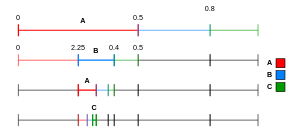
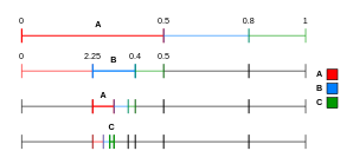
  <mxCell id="0" />
  <mxCell id="1" parent="0" />
  <mxCell id="2" value="" style="shape=crossbar;whiteSpace=wrap;html=1;rounded=1;fontSize=12;" parent="1" vertex="1"><mxGeometry x="230" y="140" width="120" height="20" as="geometry" /></mxCell>
  <mxCell id="3" value="" style="shape=crossbar;whiteSpace=wrap;html=1;rounded=1;fontSize=12;" parent="1" vertex="1"><mxGeometry x="350" y="140" width="80" height="20" as="geometry" /></mxCell>
  <mxCell id="4" value="" style="shape=crossbar;whiteSpace=wrap;html=1;rounded=1;fontSize=12;" parent="1" vertex="1"><mxGeometry x="30" y="140" width="100" height="20" as="geometry" /></mxCell>
  <mxCell id="5" value="" style="shape=crossbar;whiteSpace=wrap;html=1;rounded=1;fontSize=12;" parent="1" vertex="1"><mxGeometry x="190" y="140" width="40" height="20" as="geometry" /></mxCell>
  <mxCell id="6" value="" style="shape=crossbar;whiteSpace=wrap;html=1;rounded=1;strokeColor=#FF0000;strokeWidth=2;fontSize=12;" parent="1" vertex="1"><mxGeometry x="130" y="140" width="30" height="20" as="geometry" /></mxCell>
  <mxCell id="7" value="" style="shape=crossbar;whiteSpace=wrap;html=1;rounded=1;strokeColor=#007FFF;fontSize=12;" parent="1" vertex="1"><mxGeometry x="160" y="140" width="20" height="20" as="geometry" /></mxCell>
  <mxCell id="8" value="" style="shape=crossbar;whiteSpace=wrap;html=1;rounded=1;strokeColor=#009900;fontSize=12;" parent="1" vertex="1"><mxGeometry x="180" y="140" width="10" height="20" as="geometry" /></mxCell>
  <mxCell id="9" value="" style="shape=crossbar;whiteSpace=wrap;html=1;rounded=1;strokeColor=#ff0000;strokeWidth=2;fontSize=12;" parent="1" vertex="1"><mxGeometry x="30" y="40" width="200" height="20" as="geometry" /></mxCell>
  <mxCell id="10" value="" style="shape=crossbar;whiteSpace=wrap;html=1;rounded=1;strokeColor=#007FFF;fontSize=12;" parent="1" vertex="1"><mxGeometry x="230" y="40" width="120" height="20" as="geometry" /></mxCell>
  <mxCell id="11" value="" style="shape=crossbar;whiteSpace=wrap;html=1;rounded=1;strokeColor=#009900;fontSize=12;" parent="1" vertex="1"><mxGeometry x="350" y="40" width="80" height="20" as="geometry" /></mxCell>
  <mxCell id="12" value="" style="shape=crossbar;whiteSpace=wrap;html=1;rounded=1;strokeColor=#FF0000;fontSize=12;" parent="1" vertex="1"><mxGeometry x="30" y="90" width="100" height="20" as="geometry" /></mxCell>
  <mxCell id="13" value="" style="shape=crossbar;whiteSpace=wrap;html=1;rounded=1;strokeColor=#000000;fontSize=12;" parent="1" vertex="1"><mxGeometry x="230" y="90" width="120" height="20" as="geometry" /></mxCell>
  <mxCell id="14" value="" style="shape=crossbar;whiteSpace=wrap;html=1;rounded=1;strokeColor=#000000;fontSize=12;" parent="1" vertex="1"><mxGeometry x="350" y="90" width="80" height="20" as="geometry" /></mxCell>
  <mxCell id="15" value="" style="shape=crossbar;whiteSpace=wrap;html=1;rounded=1;strokeColor=#007FFF;strokeWidth=2;fontSize=12;" parent="1" vertex="1"><mxGeometry x="130" y="90" width="60" height="20" as="geometry" /></mxCell>
  <mxCell id="16" value="" style="shape=crossbar;whiteSpace=wrap;html=1;rounded=1;strokeColor=#009900;fontSize=12;" parent="1" vertex="1"><mxGeometry x="190" y="90" width="40" height="20" as="geometry" /></mxCell>
  <mxCell id="17" value="" style="shape=crossbar;whiteSpace=wrap;html=1;rounded=1;fontSize=12;" parent="1" vertex="1"><mxGeometry x="230" y="190" width="120" height="20" as="geometry" /></mxCell>
  <mxCell id="18" value="" style="shape=crossbar;whiteSpace=wrap;html=1;rounded=1;fontSize=12;" parent="1" vertex="1"><mxGeometry x="350" y="190" width="80" height="20" as="geometry" /></mxCell>
  <mxCell id="19" value="" style="shape=crossbar;whiteSpace=wrap;html=1;rounded=1;fontSize=12;" parent="1" vertex="1"><mxGeometry x="30" y="190" width="100" height="20" as="geometry" /></mxCell>
  <mxCell id="20" value="" style="shape=crossbar;whiteSpace=wrap;html=1;rounded=1;fontSize=12;" parent="1" vertex="1"><mxGeometry x="190" y="190" width="40" height="20" as="geometry" /></mxCell>
  <mxCell id="21" value="" style="shape=crossbar;whiteSpace=wrap;html=1;rounded=1;strokeColor=#FF0000;fontSize=12;" parent="1" vertex="1"><mxGeometry x="130" y="190" width="15" height="20" as="geometry" /></mxCell>
  <mxCell id="22" value="" style="shape=crossbar;whiteSpace=wrap;html=1;rounded=1;fontSize=12;" parent="1" vertex="1"><mxGeometry x="160" y="190" width="20" height="20" as="geometry" /></mxCell>
  <mxCell id="23" value="" style="shape=crossbar;whiteSpace=wrap;html=1;rounded=1;fontSize=12;" parent="1" vertex="1"><mxGeometry x="180" y="190" width="10" height="20" as="geometry" /></mxCell>
  <mxCell id="24" value="" style="shape=crossbar;whiteSpace=wrap;html=1;rounded=1;strokeColor=#007FFF;fontSize=12;" parent="1" vertex="1"><mxGeometry x="145" y="190" width="9" height="20" as="geometry" /></mxCell>
  <mxCell id="25" value="" style="shape=crossbar;whiteSpace=wrap;html=1;rounded=1;strokeColor=#009900;strokeWidth=2;fontSize=12;" parent="1" vertex="1"><mxGeometry x="154" y="190" width="6" height="20" as="geometry" /></mxCell>
  <mxCell id="26" value="&lt;b style=&quot;font-size: 12px;&quot;&gt;A&lt;/b&gt;" style="text;html=1;strokeColor=none;fillColor=none;align=center;verticalAlign=middle;whiteSpace=wrap;rounded=0;fontSize=12;" parent="1" vertex="1"><mxGeometry x="107.5" y="20" width="60" height="30" as="geometry" /></mxCell>
  <mxCell id="27" value="&lt;b style=&quot;font-size: 12px;&quot;&gt;B&lt;/b&gt;" style="text;html=1;strokeColor=none;fillColor=none;align=center;verticalAlign=middle;whiteSpace=wrap;rounded=0;fontSize=12;" parent="1" vertex="1"><mxGeometry x="130" y="70" width="60" height="30" as="geometry" /></mxCell>
  <mxCell id="28" value="&lt;b style=&quot;font-size: 12px;&quot;&gt;A&lt;/b&gt;" style="text;html=1;strokeColor=none;fillColor=none;align=center;verticalAlign=middle;whiteSpace=wrap;rounded=0;fontSize=12;" parent="1" vertex="1"><mxGeometry x="115" y="120" width="60" height="30" as="geometry" /></mxCell>
  <mxCell id="29" value="&lt;b style=&quot;font-size: 12px;&quot;&gt;C&lt;/b&gt;" style="text;html=1;strokeColor=none;fillColor=none;align=center;verticalAlign=middle;whiteSpace=wrap;rounded=0;fontSize=12;" parent="1" vertex="1"><mxGeometry x="127" y="160" width="60" height="40" as="geometry" /></mxCell>
  <mxCell id="30" value="0" style="text;html=1;strokeColor=none;fillColor=none;align=center;verticalAlign=middle;whiteSpace=wrap;rounded=0;fontSize=12;" parent="1" vertex="1"><mxGeometry x="20" y="20" width="20" height="20" as="geometry" /></mxCell>
  <mxCell id="31" value="&lt;div style=&quot;font-size: 12px;&quot;&gt;0.5&lt;/div&gt;" style="text;html=1;strokeColor=none;fillColor=none;align=center;verticalAlign=middle;whiteSpace=wrap;rounded=0;fontSize=12;" parent="1" vertex="1"><mxGeometry x="220" y="20" width="20" height="20" as="geometry" /></mxCell>
- <mxCell id="32" value="&lt;div style=&quot;font-size: 12px;&quot;&gt;0.8&lt;/div&gt;" style="text;html=1;strokeColor=none;fillColor=none;align=center;verticalAlign=middle;whiteSpace=wrap;rounded=0;fontSize=12;" parent="1" vertex="1"><mxGeometry x="340" y="5" width="20" height="20" as="geometry" /></mxCell>
+ <mxCell id="32" value="&lt;div style=&quot;font-size: 12px;&quot;&gt;0.8&lt;/div&gt;" style="text;html=1;strokeColor=none;fillColor=none;align=center;verticalAlign=middle;whiteSpace=wrap;rounded=0;fontSize=12;" parent="1" vertex="1"><mxGeometry x="340" y="20" width="20" height="20" as="geometry" /></mxCell>
+ <mxCell id="33" value="1" style="text;html=1;strokeColor=none;fillColor=none;align=center;verticalAlign=middle;whiteSpace=wrap;rounded=0;fontSize=12;" parent="1" vertex="1"><mxGeometry x="420" y="20" width="20" height="20" as="geometry" /></mxCell>
  <mxCell id="34" value="0" style="text;html=1;strokeColor=none;fillColor=none;align=center;verticalAlign=middle;whiteSpace=wrap;rounded=0;fontSize=12;" parent="1" vertex="1"><mxGeometry x="20" y="70" width="20" height="20" as="geometry" /></mxCell>
  <mxCell id="35" value="&lt;div style=&quot;font-size: 12px;&quot;&gt;0.5&lt;/div&gt;" style="text;html=1;strokeColor=none;fillColor=none;align=center;verticalAlign=middle;whiteSpace=wrap;rounded=0;fontSize=12;" parent="1" vertex="1"><mxGeometry x="220" y="70" width="20" height="20" as="geometry" /></mxCell>
  <mxCell id="36" value="&lt;div style=&quot;font-size: 12px;&quot;&gt;2.25&lt;/div&gt;" style="text;html=1;strokeColor=none;fillColor=none;align=center;verticalAlign=middle;whiteSpace=wrap;rounded=0;fontSize=12;" parent="1" vertex="1"><mxGeometry x="120" y="70" width="20" height="20" as="geometry" /></mxCell>
  <mxCell id="37" value="0.4" style="text;html=1;strokeColor=none;fillColor=none;align=center;verticalAlign=middle;whiteSpace=wrap;rounded=0;fontSize=12;" parent="1" vertex="1"><mxGeometry x="180" y="70" width="20" height="20" as="geometry" /></mxCell>
  <mxCell id="38" value="&lt;b style=&quot;font-size: 12px;&quot;&gt;A&lt;/b&gt;" style="text;html=1;strokeColor=none;fillColor=none;align=center;verticalAlign=middle;whiteSpace=wrap;rounded=0;fontSize=12;" parent="1" vertex="1"><mxGeometry x="440" y="90" width="20" height="30" as="geometry" /></mxCell>
  <mxCell id="39" value="&lt;b style=&quot;font-size: 12px;&quot;&gt;B&lt;/b&gt;" style="text;html=1;strokeColor=none;fillColor=none;align=center;verticalAlign=middle;whiteSpace=wrap;rounded=0;fontSize=12;" parent="1" vertex="1"><mxGeometry x="440" y="110" width="20" height="30" as="geometry" /></mxCell>
  <mxCell id="40" value="&lt;b style=&quot;font-size: 12px;&quot;&gt;C&lt;/b&gt;" style="text;html=1;strokeColor=none;fillColor=none;align=center;verticalAlign=middle;whiteSpace=wrap;rounded=0;fontSize=12;" parent="1" vertex="1"><mxGeometry x="440" y="130" width="20" height="30" as="geometry" /></mxCell>
  <mxCell id="41" value="" style="rounded=0;whiteSpace=wrap;html=1;strokeColor=#000000;fillColor=#FF0000;fontSize=12;" parent="1" vertex="1"><mxGeometry x="460" y="97.5" width="15" height="15" as="geometry" /></mxCell>
  <mxCell id="42" value="" style="rounded=0;whiteSpace=wrap;html=1;strokeColor=#000000;fillColor=#007FFF;fontSize=12;" parent="1" vertex="1"><mxGeometry x="460" y="117.5" width="15" height="15" as="geometry" /></mxCell>
  <mxCell id="43" value="" style="rounded=0;whiteSpace=wrap;html=1;strokeColor=#000000;fillColor=#009900;fontSize=12;" parent="1" vertex="1"><mxGeometry x="460" y="137.5" width="15" height="15" as="geometry" /></mxCell>
